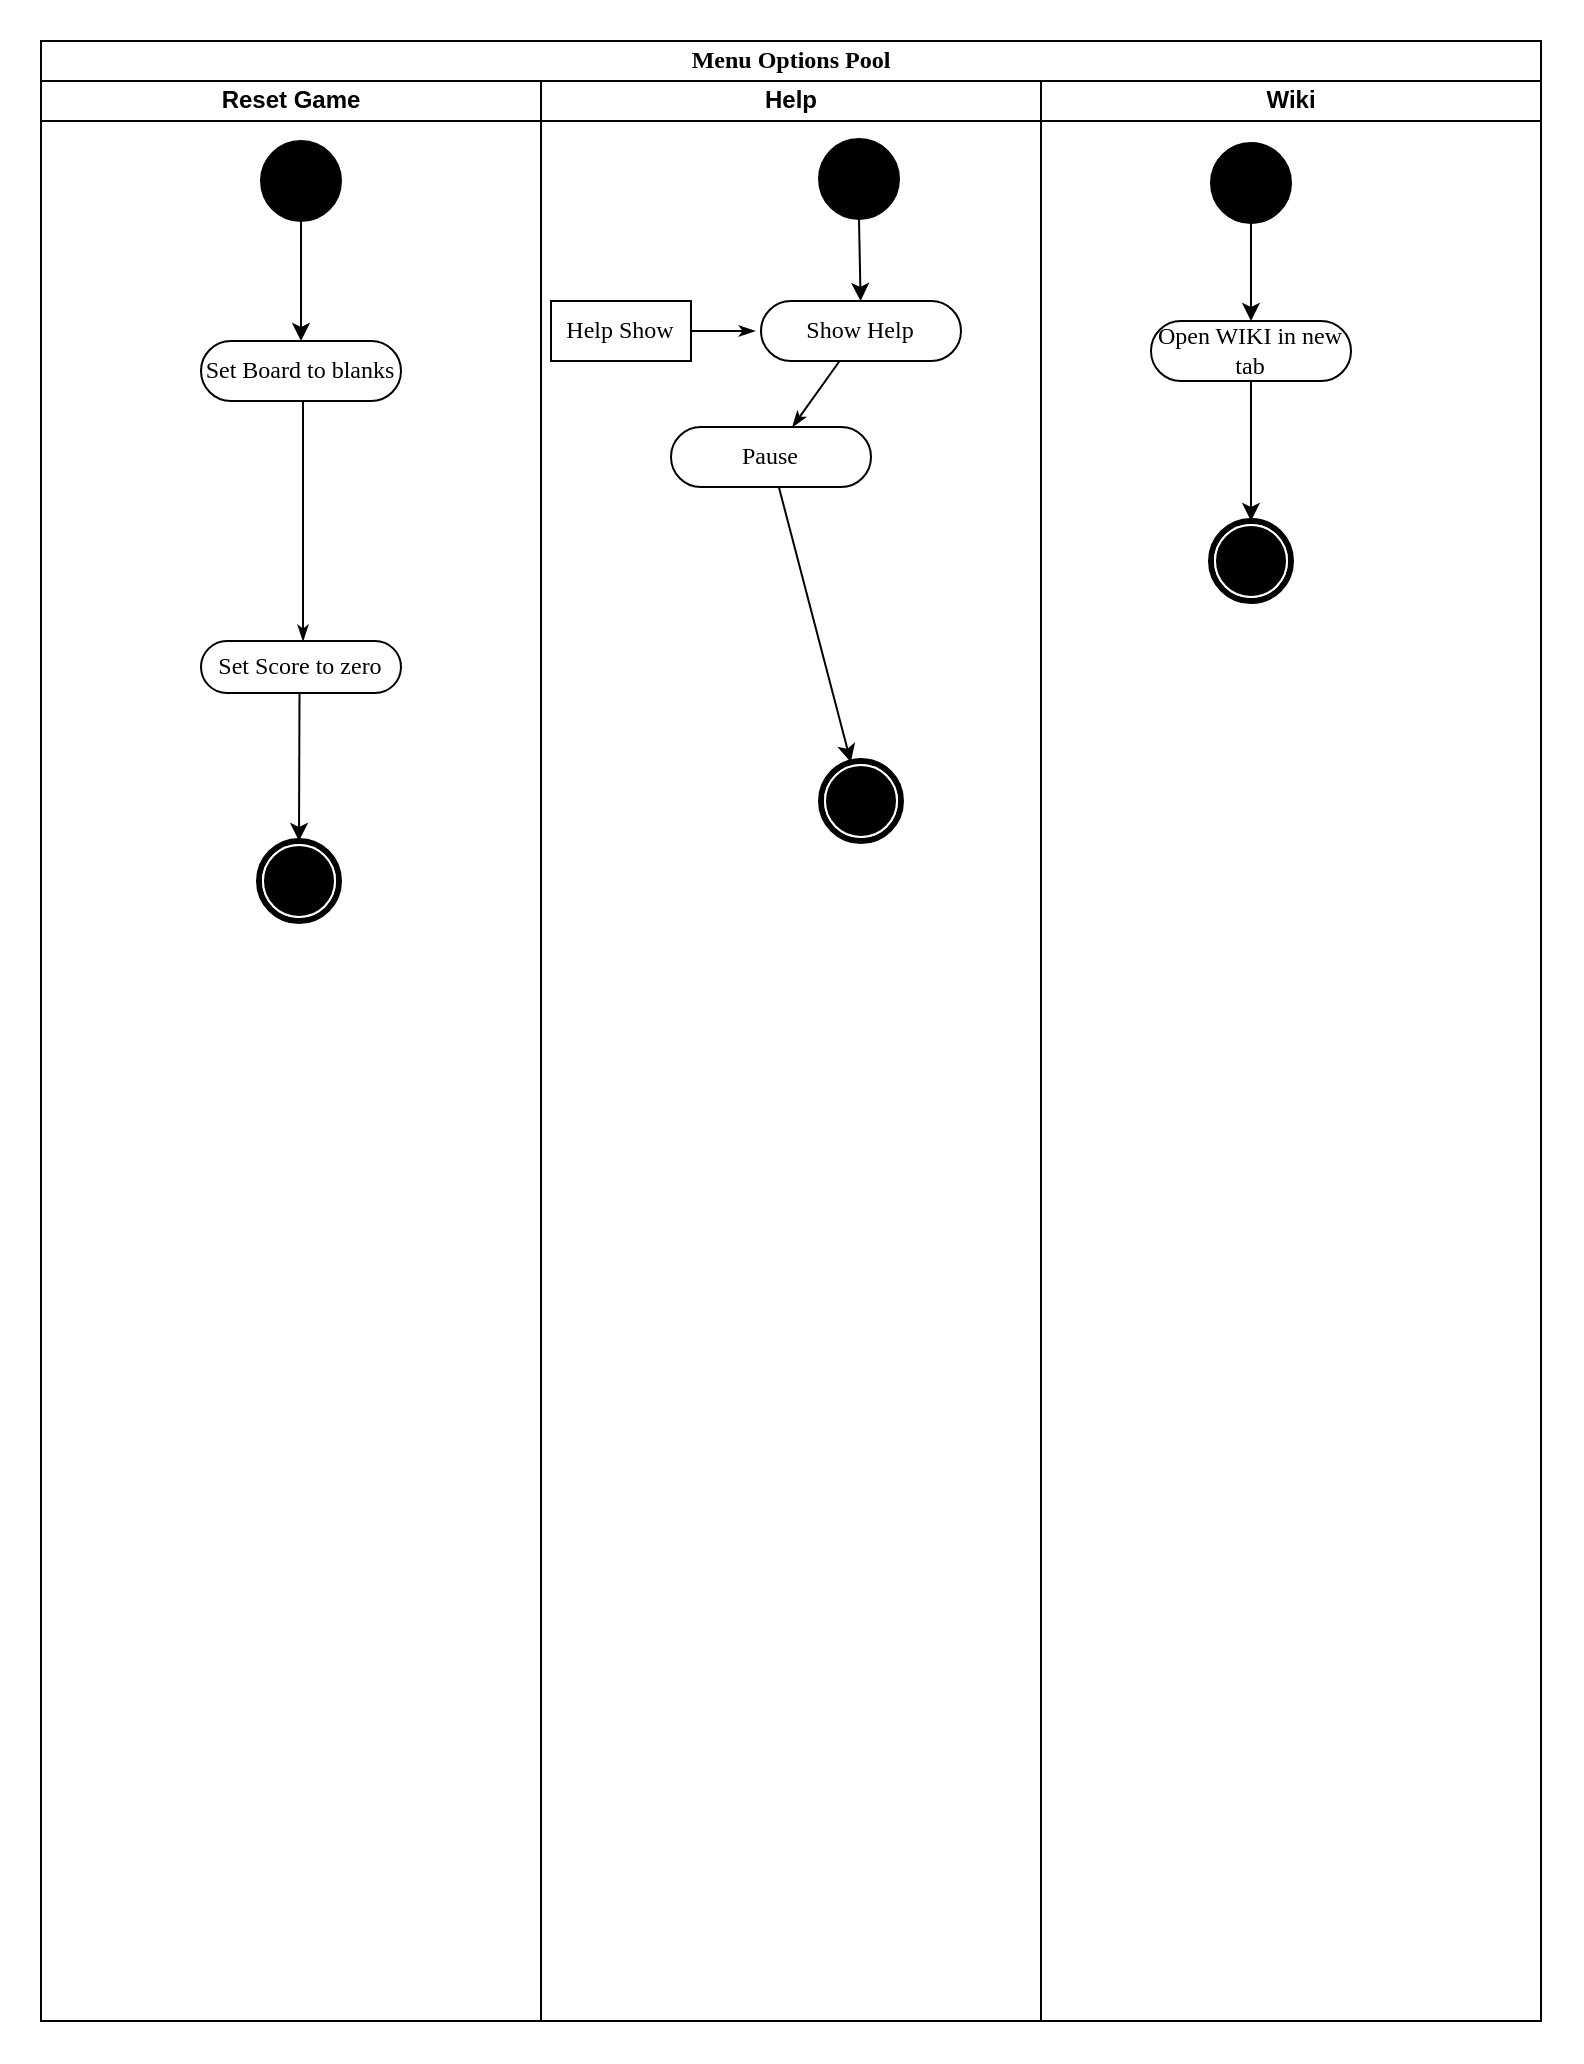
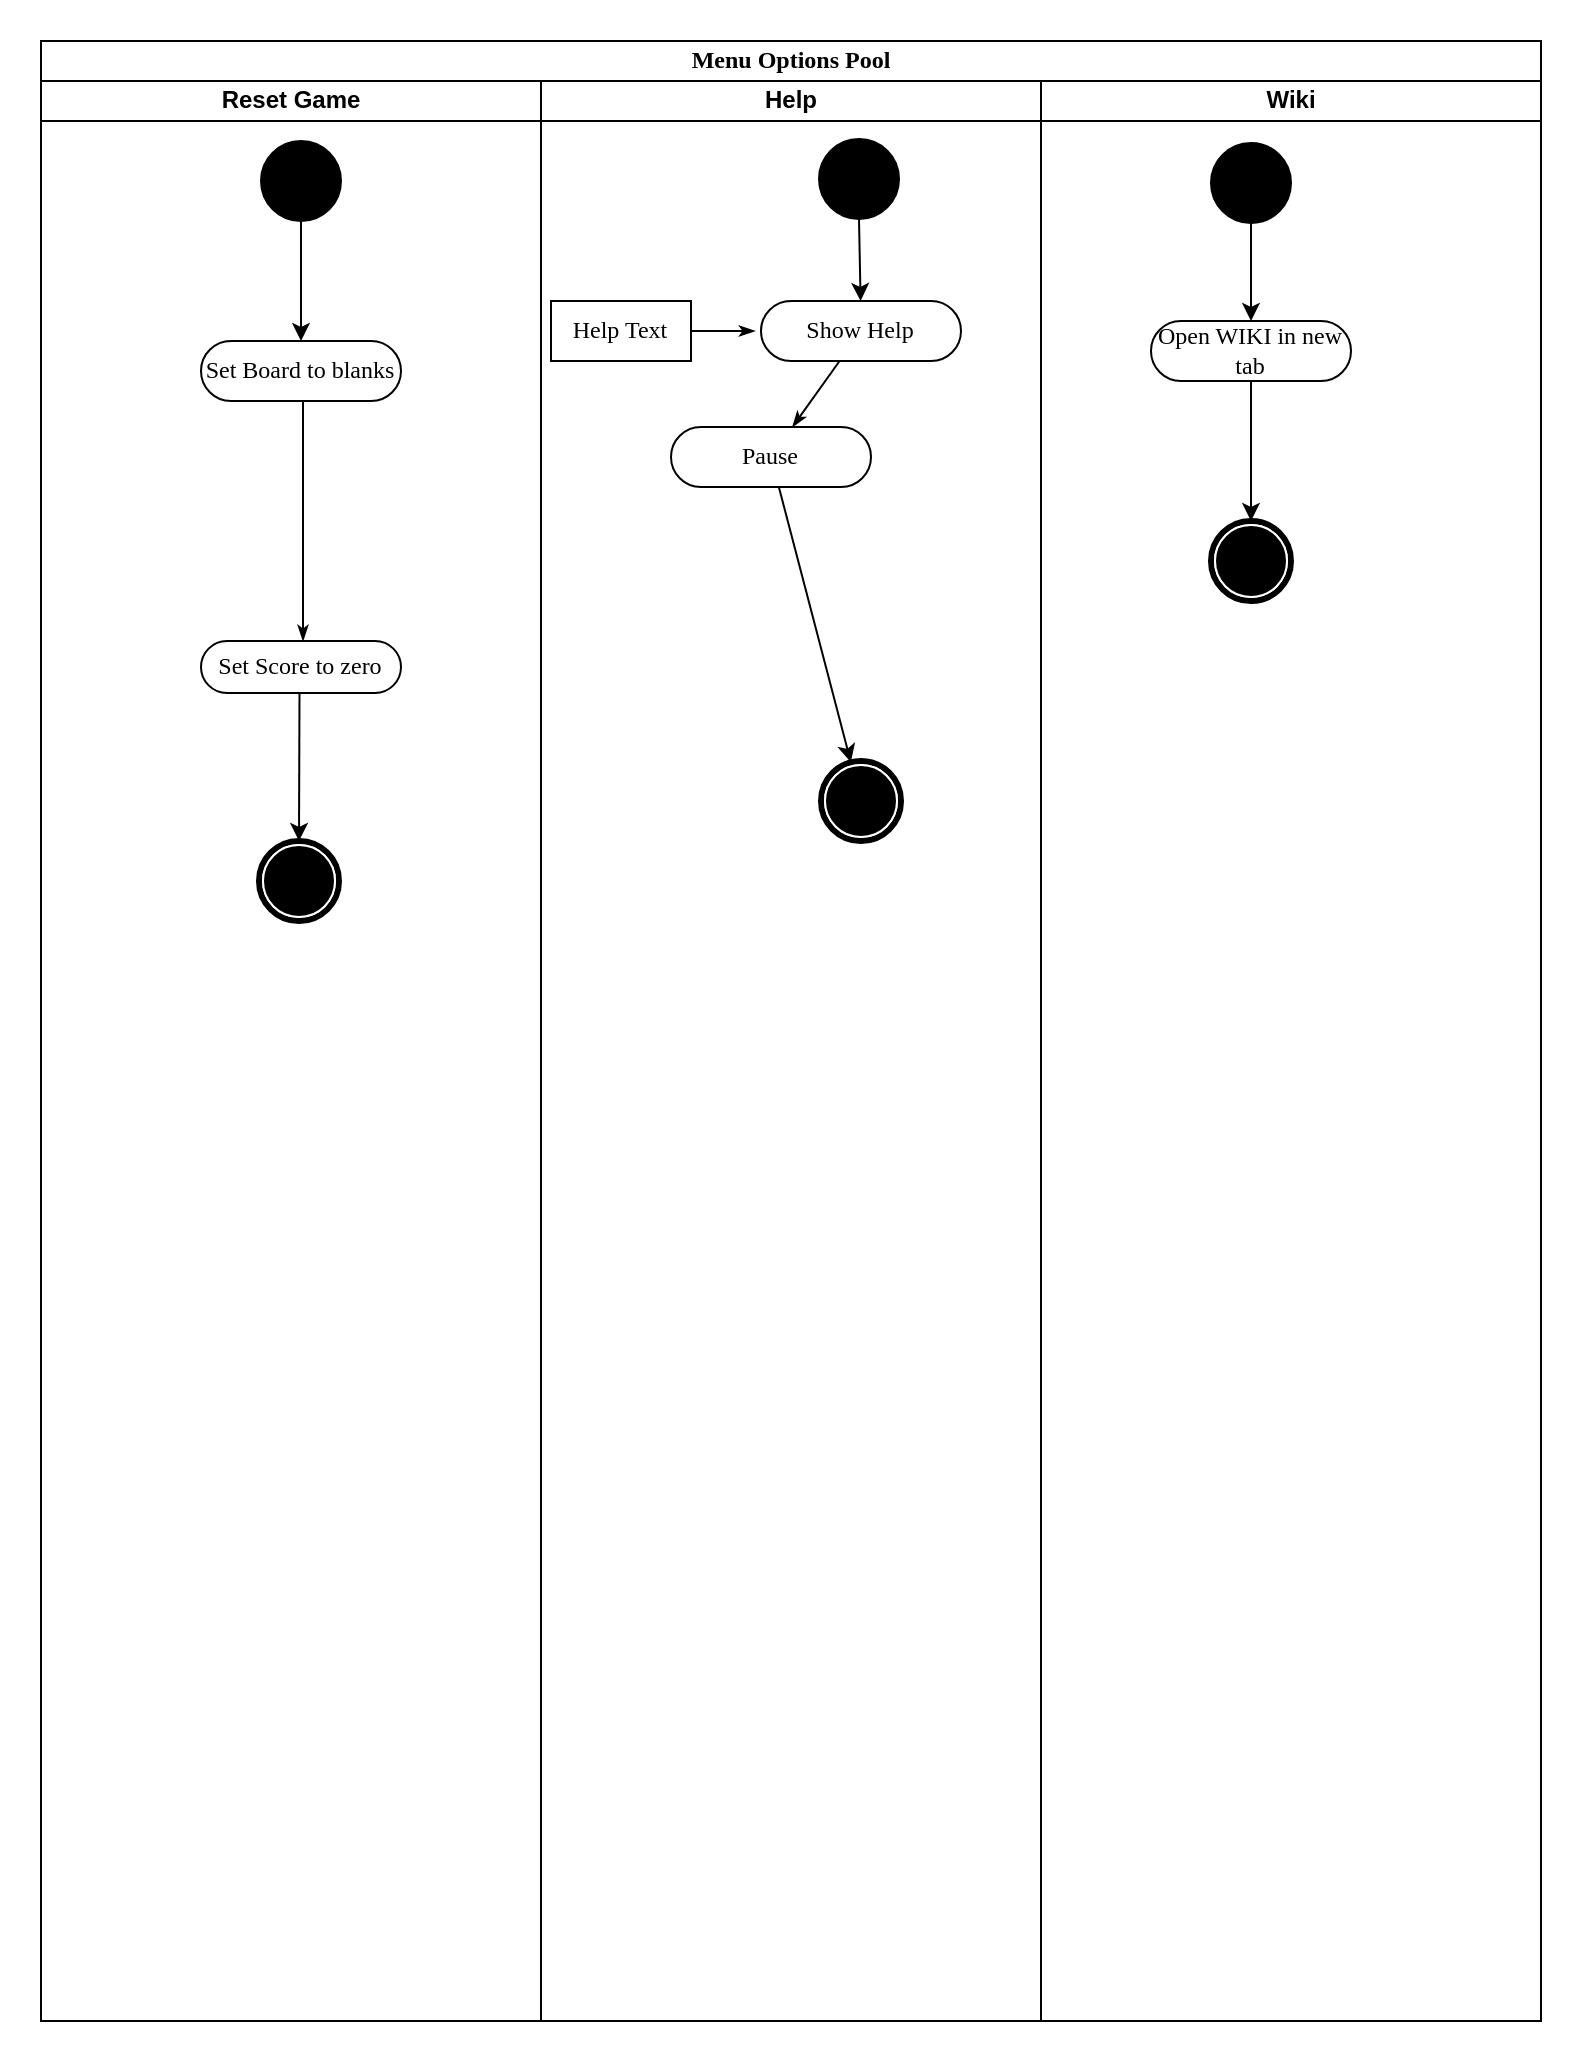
  <mxCell id="0" />
  <mxCell id="1" parent="0" />
  <mxCell id="2" value="Menu Options Pool" style="swimlane;html=1;childLayout=stackLayout;startSize=20;rounded=0;shadow=0;comic=0;labelBackgroundColor=none;strokeWidth=1;fontFamily=Verdana;fontSize=12;align=center;" parent="1" vertex="1"><mxGeometry x="20" y="20" width="750" height="990" as="geometry" /></mxCell>
  <mxCell id="3" value="Reset Game" style="swimlane;html=1;startSize=20;" parent="2" vertex="1"><mxGeometry y="20" width="250" height="970" as="geometry" /></mxCell>
  <mxCell id="4" value="Set Board to blanks" style="rounded=1;whiteSpace=wrap;html=1;shadow=0;comic=0;labelBackgroundColor=none;strokeWidth=1;fontFamily=Verdana;fontSize=12;align=center;arcSize=50;" parent="3" vertex="1"><mxGeometry x="80" y="130" width="100" height="30" as="geometry" /></mxCell>
  <mxCell id="5" value="" style="ellipse;whiteSpace=wrap;html=1;rounded=0;shadow=0;comic=0;labelBackgroundColor=none;strokeWidth=1;fillColor=#000000;fontFamily=Verdana;fontSize=12;align=center;" parent="3" vertex="1"><mxGeometry x="110" y="30" width="40" height="40" as="geometry" /></mxCell>
  <mxCell id="6" value="" style="endArrow=classic;html=1;rounded=0;" edge="1" parent="3" source="5" target="4"><mxGeometry width="50" height="50" relative="1" as="geometry"><mxPoint x="130" y="100" as="sourcePoint" /><mxPoint x="180" y="50" as="targetPoint" /></mxGeometry></mxCell>
  <mxCell id="7" value="&lt;div&gt;&lt;br&gt;&lt;/div&gt;" style="shape=mxgraph.bpmn.shape;html=1;verticalLabelPosition=bottom;labelBackgroundColor=#ffffff;verticalAlign=top;perimeter=ellipsePerimeter;outline=end;symbol=terminate;rounded=0;shadow=0;comic=0;strokeWidth=1;fontFamily=Verdana;fontSize=12;align=center;" vertex="1" parent="3"><mxGeometry x="109" y="380" width="40" height="40" as="geometry" /></mxCell>
  <mxCell id="8" value="Help" style="swimlane;html=1;startSize=20;" parent="2" vertex="1"><mxGeometry x="250" y="20" width="250" height="970" as="geometry" /></mxCell>
  <mxCell id="9" value="Show Help" style="rounded=1;whiteSpace=wrap;html=1;shadow=0;comic=0;labelBackgroundColor=none;strokeWidth=1;fontFamily=Verdana;fontSize=12;align=center;arcSize=50;" parent="8" vertex="1"><mxGeometry x="110" y="110" width="100" height="30" as="geometry" /></mxCell>
  <mxCell id="10" value="Pause" style="rounded=1;whiteSpace=wrap;html=1;shadow=0;comic=0;labelBackgroundColor=none;strokeWidth=1;fontFamily=Verdana;fontSize=12;align=center;arcSize=50;" parent="8" vertex="1"><mxGeometry x="65" y="173" width="100" height="30" as="geometry" /></mxCell>
  <mxCell id="11" style="edgeStyle=none;rounded=0;html=1;labelBackgroundColor=none;startArrow=none;startFill=0;startSize=5;endArrow=classicThin;endFill=1;endSize=5;jettySize=auto;orthogonalLoop=1;strokeWidth=1;fontFamily=Verdana;fontSize=12" parent="8" source="12" edge="1"><mxGeometry relative="1" as="geometry"><mxPoint x="107" y="125" as="targetPoint" /></mxGeometry></mxCell>
- <mxCell id="12" value="Help Show" style="rounded=0;whiteSpace=wrap;html=1;shadow=0;comic=0;labelBackgroundColor=none;strokeWidth=1;fontFamily=Verdana;fontSize=12;align=center;arcSize=50;" parent="8" vertex="1"><mxGeometry x="5" y="110" width="70" height="30" as="geometry" /></mxCell>
+ <mxCell id="12" value="Help Text" style="rounded=0;whiteSpace=wrap;html=1;shadow=0;comic=0;labelBackgroundColor=none;strokeWidth=1;fontFamily=Verdana;fontSize=12;align=center;arcSize=50;" parent="8" vertex="1"><mxGeometry x="5" y="110" width="70" height="30" as="geometry" /></mxCell>
  <mxCell id="13" value="" style="shape=mxgraph.bpmn.shape;html=1;verticalLabelPosition=bottom;labelBackgroundColor=#ffffff;verticalAlign=top;perimeter=ellipsePerimeter;outline=end;symbol=terminate;rounded=0;shadow=0;comic=0;strokeWidth=1;fontFamily=Verdana;fontSize=12;align=center;" parent="8" vertex="1"><mxGeometry x="140" y="340" width="40" height="40" as="geometry" /></mxCell>
  <mxCell id="14" style="edgeStyle=none;rounded=0;html=1;labelBackgroundColor=none;startArrow=none;startFill=0;startSize=5;endArrow=classicThin;endFill=1;endSize=5;jettySize=auto;orthogonalLoop=1;strokeWidth=1;fontFamily=Verdana;fontSize=12" edge="1" parent="8" source="9" target="10"><mxGeometry relative="1" as="geometry"><mxPoint x="137" y="170" as="sourcePoint" /><mxPoint x="158" y="230" as="targetPoint" /></mxGeometry></mxCell>
  <mxCell id="15" value="" style="endArrow=classic;html=1;rounded=0;" edge="1" parent="8" source="10" target="13"><mxGeometry width="50" height="50" relative="1" as="geometry"><mxPoint x="156" y="470" as="sourcePoint" /><mxPoint x="206" y="360" as="targetPoint" /></mxGeometry></mxCell>
  <mxCell id="16" value="Wiki" style="swimlane;html=1;startSize=20;" parent="2" vertex="1"><mxGeometry x="500" y="20" width="250" height="970" as="geometry" /></mxCell>
  <mxCell id="17" value="" style="shape=mxgraph.bpmn.shape;html=1;verticalLabelPosition=bottom;labelBackgroundColor=#ffffff;verticalAlign=top;perimeter=ellipsePerimeter;outline=end;symbol=terminate;rounded=0;shadow=0;comic=0;strokeWidth=1;fontFamily=Verdana;fontSize=12;align=center;" vertex="1" parent="16"><mxGeometry x="85" y="220" width="40" height="40" as="geometry" /></mxCell>
  <mxCell id="18" value="" style="ellipse;whiteSpace=wrap;html=1;rounded=0;shadow=0;comic=0;labelBackgroundColor=none;strokeWidth=1;fillColor=#000000;fontFamily=Verdana;fontSize=12;align=center;" vertex="1" parent="1"><mxGeometry x="409" y="69" width="40" height="40" as="geometry" /></mxCell>
  <mxCell id="19" value="" style="endArrow=classic;html=1;rounded=0;" edge="1" parent="1" source="18" target="9"><mxGeometry width="50" height="50" relative="1" as="geometry"><mxPoint x="376" y="430" as="sourcePoint" /><mxPoint x="326" y="240" as="targetPoint" /></mxGeometry></mxCell>
  <mxCell id="20" value="" style="ellipse;whiteSpace=wrap;html=1;rounded=0;shadow=0;comic=0;labelBackgroundColor=none;strokeWidth=1;fillColor=#000000;fontFamily=Verdana;fontSize=12;align=center;" vertex="1" parent="1"><mxGeometry x="605" y="71" width="40" height="40" as="geometry" /></mxCell>
  <mxCell id="21" value="" style="endArrow=classic;html=1;rounded=0;" edge="1" parent="1" source="20" target="25"><mxGeometry width="50" height="50" relative="1" as="geometry"><mxPoint x="586" y="180" as="sourcePoint" /><mxPoint x="625" y="132" as="targetPoint" /></mxGeometry></mxCell>
  <mxCell id="22" value="Set Score to zero" style="rounded=1;whiteSpace=wrap;html=1;shadow=0;comic=0;labelBackgroundColor=none;strokeWidth=1;fontFamily=Verdana;fontSize=12;align=center;arcSize=50;" vertex="1" parent="1"><mxGeometry x="100" y="320" width="100" height="26" as="geometry" /></mxCell>
  <mxCell id="23" style="edgeStyle=none;rounded=0;html=1;labelBackgroundColor=none;startArrow=none;startFill=0;startSize=5;endArrow=classicThin;endFill=1;endSize=5;jettySize=auto;orthogonalLoop=1;strokeWidth=1;fontFamily=Verdana;fontSize=12;" parent="1" edge="1"><mxGeometry relative="1" as="geometry"><mxPoint x="151" y="200" as="sourcePoint" /><mxPoint x="151" y="320" as="targetPoint" /><Array as="points"><mxPoint x="151" y="240" /></Array></mxGeometry></mxCell>
  <mxCell id="24" value="" style="endArrow=classic;html=1;rounded=0;" edge="1" parent="1" target="7"><mxGeometry width="50" height="50" relative="1" as="geometry"><mxPoint x="149.253" y="346" as="sourcePoint" /><mxPoint x="145" y="420" as="targetPoint" /></mxGeometry></mxCell>
  <mxCell id="25" value="Open WIKI in new tab" style="rounded=1;whiteSpace=wrap;html=1;shadow=0;comic=0;labelBackgroundColor=none;strokeWidth=1;fontFamily=Verdana;fontSize=12;align=center;arcSize=50;" vertex="1" parent="1"><mxGeometry x="575" y="160" width="100" height="30" as="geometry" /></mxCell>
  <mxCell id="26" value="" style="endArrow=classic;html=1;rounded=0;" edge="1" parent="1" source="25" target="17"><mxGeometry width="50" height="50" relative="1" as="geometry"><mxPoint x="586" y="450" as="sourcePoint" /><mxPoint x="636" y="400" as="targetPoint" /></mxGeometry></mxCell>
